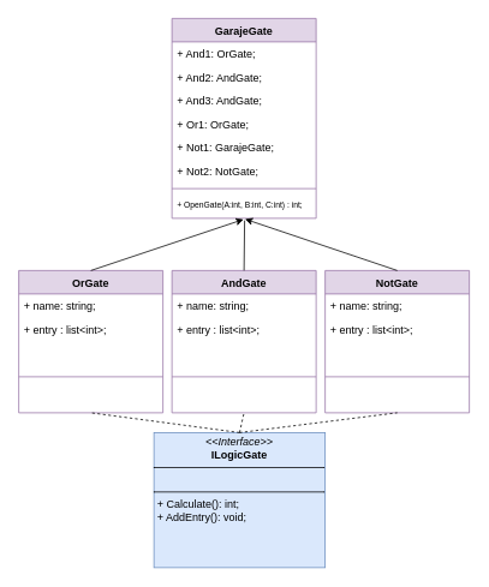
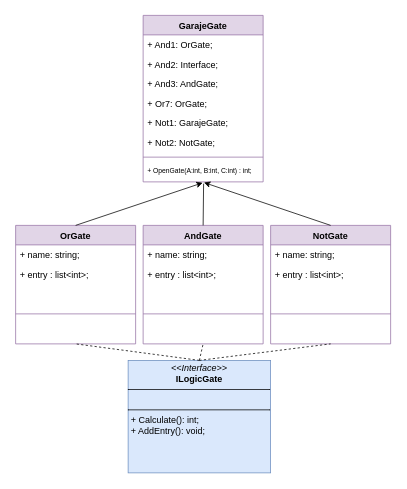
  <mxCell id="0" />
  <mxCell id="1" parent="0" />
  <mxCell id="2" value="OrGate" style="swimlane;fontStyle=1;align=center;verticalAlign=top;childLayout=stackLayout;horizontal=1;startSize=26;horizontalStack=0;resizeParent=1;resizeParentMax=0;resizeLast=0;collapsible=1;marginBottom=0;whiteSpace=wrap;html=1;fillColor=#e1d5e7;strokeColor=#9673a6;" vertex="1" parent="1"><mxGeometry x="20" y="300" width="160" height="158" as="geometry" /></mxCell>
  <mxCell id="3" value="+ name: string;&lt;div&gt;&lt;div&gt;&lt;br&gt;&lt;/div&gt;&lt;/div&gt;" style="text;strokeColor=none;fillColor=none;align=left;verticalAlign=top;spacingLeft=4;spacingRight=4;overflow=hidden;rotatable=0;points=[[0,0.5],[1,0.5]];portConstraint=eastwest;whiteSpace=wrap;html=1;" vertex="1" parent="2"><mxGeometry y="26" width="160" height="26" as="geometry" /></mxCell>
  <mxCell id="4" value="+ entry : list&amp;lt;int&amp;gt;;&lt;div&gt;&lt;div&gt;&lt;br&gt;&lt;/div&gt;&lt;/div&gt;" style="text;strokeColor=none;fillColor=none;align=left;verticalAlign=top;spacingLeft=4;spacingRight=4;overflow=hidden;rotatable=0;points=[[0,0.5],[1,0.5]];portConstraint=eastwest;whiteSpace=wrap;html=1;" vertex="1" parent="2"><mxGeometry y="52" width="160" height="26" as="geometry" /></mxCell>
  <mxCell id="5" value="" style="line;strokeWidth=1;fillColor=none;align=left;verticalAlign=middle;spacingTop=-1;spacingLeft=3;spacingRight=3;rotatable=0;labelPosition=right;points=[];portConstraint=eastwest;strokeColor=inherit;" vertex="1" parent="2"><mxGeometry y="78" width="160" height="80" as="geometry" /></mxCell>
  <mxCell id="6" value="&lt;p style=&quot;margin:0px;margin-top:4px;text-align:center;&quot;&gt;&lt;i&gt;&amp;lt;&amp;lt;Interface&amp;gt;&amp;gt;&lt;/i&gt;&lt;br&gt;&lt;b&gt;ILogicGate&lt;/b&gt;&lt;/p&gt;&lt;hr size=&quot;1&quot; style=&quot;border-style:solid;&quot;&gt;&lt;p style=&quot;margin:0px;margin-left:4px;&quot;&gt;&lt;br&gt;&lt;/p&gt;&lt;hr size=&quot;1&quot; style=&quot;border-style:solid;&quot;&gt;&lt;p style=&quot;margin:0px;margin-left:4px;&quot;&gt;+ Calculate(): int;&lt;/p&gt;&lt;p style=&quot;margin:0px;margin-left:4px;&quot;&gt;+ AddEntry(): void;&lt;/p&gt;" style="verticalAlign=top;align=left;overflow=fill;html=1;whiteSpace=wrap;fillColor=#dae8fc;strokeColor=#6c8ebf;" vertex="1" parent="1"><mxGeometry x="170" y="480" width="190" height="150" as="geometry" /></mxCell>
  <mxCell id="7" value="" style="endArrow=none;dashed=1;html=1;rounded=0;entryX=0.5;entryY=1;entryDx=0;entryDy=0;exitX=0.5;exitY=0;exitDx=0;exitDy=0;" edge="1" parent="1" source="6" target="2"><mxGeometry width="50" height="50" relative="1" as="geometry"><mxPoint x="370" y="340" as="sourcePoint" /><mxPoint x="420" y="290" as="targetPoint" /></mxGeometry></mxCell>
  <mxCell id="8" value="AndGate" style="swimlane;fontStyle=1;align=center;verticalAlign=top;childLayout=stackLayout;horizontal=1;startSize=26;horizontalStack=0;resizeParent=1;resizeParentMax=0;resizeLast=0;collapsible=1;marginBottom=0;whiteSpace=wrap;html=1;fillColor=#e1d5e7;strokeColor=#9673a6;" vertex="1" parent="1"><mxGeometry x="190" y="300" width="160" height="158" as="geometry" /></mxCell>
  <mxCell id="9" value="+ name: string;&lt;div&gt;&lt;div&gt;&lt;br&gt;&lt;/div&gt;&lt;/div&gt;" style="text;strokeColor=none;fillColor=none;align=left;verticalAlign=top;spacingLeft=4;spacingRight=4;overflow=hidden;rotatable=0;points=[[0,0.5],[1,0.5]];portConstraint=eastwest;whiteSpace=wrap;html=1;" vertex="1" parent="8"><mxGeometry y="26" width="160" height="26" as="geometry" /></mxCell>
  <mxCell id="10" value="+ entry : list&amp;lt;int&amp;gt;;&lt;div&gt;&lt;div&gt;&lt;br&gt;&lt;/div&gt;&lt;/div&gt;" style="text;strokeColor=none;fillColor=none;align=left;verticalAlign=top;spacingLeft=4;spacingRight=4;overflow=hidden;rotatable=0;points=[[0,0.5],[1,0.5]];portConstraint=eastwest;whiteSpace=wrap;html=1;" vertex="1" parent="8"><mxGeometry y="52" width="160" height="26" as="geometry" /></mxCell>
  <mxCell id="11" value="" style="line;strokeWidth=1;fillColor=none;align=left;verticalAlign=middle;spacingTop=-1;spacingLeft=3;spacingRight=3;rotatable=0;labelPosition=right;points=[];portConstraint=eastwest;strokeColor=inherit;" vertex="1" parent="8"><mxGeometry y="78" width="160" height="80" as="geometry" /></mxCell>
  <mxCell id="12" value="" style="endArrow=none;dashed=1;html=1;rounded=0;entryX=0.5;entryY=1;entryDx=0;entryDy=0;exitX=0.5;exitY=0;exitDx=0;exitDy=0;" edge="1" parent="1" source="6" target="8"><mxGeometry width="50" height="50" relative="1" as="geometry"><mxPoint x="585" y="516" as="sourcePoint" /><mxPoint x="340" y="340" as="targetPoint" /></mxGeometry></mxCell>
  <mxCell id="13" value="NotGate" style="swimlane;fontStyle=1;align=center;verticalAlign=top;childLayout=stackLayout;horizontal=1;startSize=26;horizontalStack=0;resizeParent=1;resizeParentMax=0;resizeLast=0;collapsible=1;marginBottom=0;whiteSpace=wrap;html=1;fillColor=#e1d5e7;strokeColor=#9673a6;" vertex="1" parent="1"><mxGeometry x="360" y="300" width="160" height="158" as="geometry" /></mxCell>
  <mxCell id="14" value="+ name: string;&lt;div&gt;&lt;div&gt;&lt;br&gt;&lt;/div&gt;&lt;/div&gt;" style="text;strokeColor=none;fillColor=none;align=left;verticalAlign=top;spacingLeft=4;spacingRight=4;overflow=hidden;rotatable=0;points=[[0,0.5],[1,0.5]];portConstraint=eastwest;whiteSpace=wrap;html=1;" vertex="1" parent="13"><mxGeometry y="26" width="160" height="26" as="geometry" /></mxCell>
  <mxCell id="15" value="+ entry : list&amp;lt;int&amp;gt;;&lt;div&gt;&lt;div&gt;&lt;br&gt;&lt;/div&gt;&lt;/div&gt;" style="text;strokeColor=none;fillColor=none;align=left;verticalAlign=top;spacingLeft=4;spacingRight=4;overflow=hidden;rotatable=0;points=[[0,0.5],[1,0.5]];portConstraint=eastwest;whiteSpace=wrap;html=1;" vertex="1" parent="13"><mxGeometry y="52" width="160" height="26" as="geometry" /></mxCell>
  <mxCell id="16" value="" style="line;strokeWidth=1;fillColor=none;align=left;verticalAlign=middle;spacingTop=-1;spacingLeft=3;spacingRight=3;rotatable=0;labelPosition=right;points=[];portConstraint=eastwest;strokeColor=inherit;" vertex="1" parent="13"><mxGeometry y="78" width="160" height="80" as="geometry" /></mxCell>
  <mxCell id="17" value="" style="endArrow=none;dashed=1;html=1;rounded=0;entryX=0.5;entryY=1;entryDx=0;entryDy=0;exitX=0.5;exitY=0;exitDx=0;exitDy=0;" edge="1" parent="1" source="6" target="13"><mxGeometry width="50" height="50" relative="1" as="geometry"><mxPoint x="400" y="380" as="sourcePoint" /><mxPoint x="415" y="280" as="targetPoint" /></mxGeometry></mxCell>
  <mxCell id="18" value="GarajeGate" style="swimlane;fontStyle=1;align=center;verticalAlign=top;childLayout=stackLayout;horizontal=1;startSize=26;horizontalStack=0;resizeParent=1;resizeParentMax=0;resizeLast=0;collapsible=1;marginBottom=0;whiteSpace=wrap;html=1;fillColor=#e1d5e7;strokeColor=#9673a6;" vertex="1" parent="1"><mxGeometry x="190" y="20" width="160" height="222" as="geometry" /></mxCell>
  <mxCell id="19" value="+ And1: OrGate;&lt;div&gt;&lt;div&gt;&lt;br&gt;&lt;/div&gt;&lt;/div&gt;" style="text;strokeColor=none;fillColor=none;align=left;verticalAlign=top;spacingLeft=4;spacingRight=4;overflow=hidden;rotatable=0;points=[[0,0.5],[1,0.5]];portConstraint=eastwest;whiteSpace=wrap;html=1;" vertex="1" parent="18"><mxGeometry y="26" width="160" height="26" as="geometry" /></mxCell>
- <mxCell id="20" value="+ And2: AndGate;&lt;div&gt;&lt;div&gt;&lt;br&gt;&lt;/div&gt;&lt;/div&gt;" style="text;strokeColor=none;fillColor=none;align=left;verticalAlign=top;spacingLeft=4;spacingRight=4;overflow=hidden;rotatable=0;points=[[0,0.5],[1,0.5]];portConstraint=eastwest;whiteSpace=wrap;html=1;" vertex="1" parent="18"><mxGeometry y="52" width="160" height="26" as="geometry" /></mxCell>
+ <mxCell id="20" value="+ And2: Interface;&lt;div&gt;&lt;div&gt;&lt;br&gt;&lt;/div&gt;&lt;/div&gt;" style="text;strokeColor=none;fillColor=none;align=left;verticalAlign=top;spacingLeft=4;spacingRight=4;overflow=hidden;rotatable=0;points=[[0,0.5],[1,0.5]];portConstraint=eastwest;whiteSpace=wrap;html=1;" vertex="1" parent="18"><mxGeometry y="52" width="160" height="26" as="geometry" /></mxCell>
  <mxCell id="21" value="+ And3: AndGate;&lt;div&gt;&lt;div&gt;&lt;br&gt;&lt;/div&gt;&lt;/div&gt;" style="text;strokeColor=none;fillColor=none;align=left;verticalAlign=top;spacingLeft=4;spacingRight=4;overflow=hidden;rotatable=0;points=[[0,0.5],[1,0.5]];portConstraint=eastwest;whiteSpace=wrap;html=1;" vertex="1" parent="18"><mxGeometry y="78" width="160" height="26" as="geometry" /></mxCell>
- <mxCell id="22" value="+ Or1: OrGate;&lt;div&gt;&lt;div&gt;&lt;br&gt;&lt;/div&gt;&lt;/div&gt;" style="text;strokeColor=none;fillColor=none;align=left;verticalAlign=top;spacingLeft=4;spacingRight=4;overflow=hidden;rotatable=0;points=[[0,0.5],[1,0.5]];portConstraint=eastwest;whiteSpace=wrap;html=1;" vertex="1" parent="18"><mxGeometry y="104" width="160" height="26" as="geometry" /></mxCell>
+ <mxCell id="22" value="+ Or7: OrGate;&lt;div&gt;&lt;div&gt;&lt;br&gt;&lt;/div&gt;&lt;/div&gt;" style="text;strokeColor=none;fillColor=none;align=left;verticalAlign=top;spacingLeft=4;spacingRight=4;overflow=hidden;rotatable=0;points=[[0,0.5],[1,0.5]];portConstraint=eastwest;whiteSpace=wrap;html=1;" vertex="1" parent="18"><mxGeometry y="104" width="160" height="26" as="geometry" /></mxCell>
  <mxCell id="23" value="+ Not1: GarajeGate;&lt;div&gt;&lt;div&gt;&lt;br&gt;&lt;/div&gt;&lt;/div&gt;" style="text;strokeColor=none;fillColor=none;align=left;verticalAlign=top;spacingLeft=4;spacingRight=4;overflow=hidden;rotatable=0;points=[[0,0.5],[1,0.5]];portConstraint=eastwest;whiteSpace=wrap;html=1;" vertex="1" parent="18"><mxGeometry y="130" width="160" height="26" as="geometry" /></mxCell>
  <mxCell id="24" value="+ Not2: NotGate;&lt;div&gt;&lt;div&gt;&lt;br&gt;&lt;/div&gt;&lt;/div&gt;" style="text;strokeColor=none;fillColor=none;align=left;verticalAlign=top;spacingLeft=4;spacingRight=4;overflow=hidden;rotatable=0;points=[[0,0.5],[1,0.5]];portConstraint=eastwest;whiteSpace=wrap;html=1;" vertex="1" parent="18"><mxGeometry y="156" width="160" height="26" as="geometry" /></mxCell>
  <mxCell id="25" value="" style="line;strokeWidth=1;fillColor=none;align=left;verticalAlign=middle;spacingTop=-1;spacingLeft=3;spacingRight=3;rotatable=0;labelPosition=right;points=[];portConstraint=eastwest;strokeColor=inherit;" vertex="1" parent="18"><mxGeometry y="182" width="160" height="14" as="geometry" /></mxCell>
  <mxCell id="26" value="+ OpenGate(A:int, B:int, C:int) : int;&lt;div&gt;&lt;div&gt;&lt;br&gt;&lt;/div&gt;&lt;/div&gt;" style="text;strokeColor=none;fillColor=none;align=left;verticalAlign=top;spacingLeft=4;spacingRight=4;overflow=hidden;rotatable=0;points=[[0,0.5],[1,0.5]];portConstraint=eastwest;whiteSpace=wrap;html=1;glass=0;fontSize=9;" vertex="1" parent="18"><mxGeometry y="196" width="160" height="26" as="geometry" /></mxCell>
  <mxCell id="27" value="" style="endArrow=classic;html=1;rounded=0;entryX=0.496;entryY=1.048;entryDx=0;entryDy=0;entryPerimeter=0;exitX=0.5;exitY=0;exitDx=0;exitDy=0;" edge="1" parent="1" source="2" target="26"><mxGeometry width="50" height="50" relative="1" as="geometry"><mxPoint x="80" y="280" as="sourcePoint" /><mxPoint x="130" y="230" as="targetPoint" /></mxGeometry></mxCell>
  <mxCell id="28" value="" style="endArrow=none;html=1;rounded=0;entryX=0.504;entryY=1.093;entryDx=0;entryDy=0;entryPerimeter=0;exitX=0.5;exitY=0;exitDx=0;exitDy=0;" edge="1" parent="1" source="8" target="26"><mxGeometry width="50" height="50" relative="1" as="geometry"><mxPoint x="160" y="327" as="sourcePoint" /><mxPoint x="329" y="270" as="targetPoint" /></mxGeometry></mxCell>
  <mxCell id="29" value="" style="endArrow=classic;html=1;rounded=0;exitX=0.5;exitY=0;exitDx=0;exitDy=0;entryX=0.507;entryY=1.034;entryDx=0;entryDy=0;entryPerimeter=0;" edge="1" parent="1" source="13" target="26"><mxGeometry width="50" height="50" relative="1" as="geometry"><mxPoint x="260" y="326" as="sourcePoint" /><mxPoint x="320" y="260" as="targetPoint" /></mxGeometry></mxCell>
